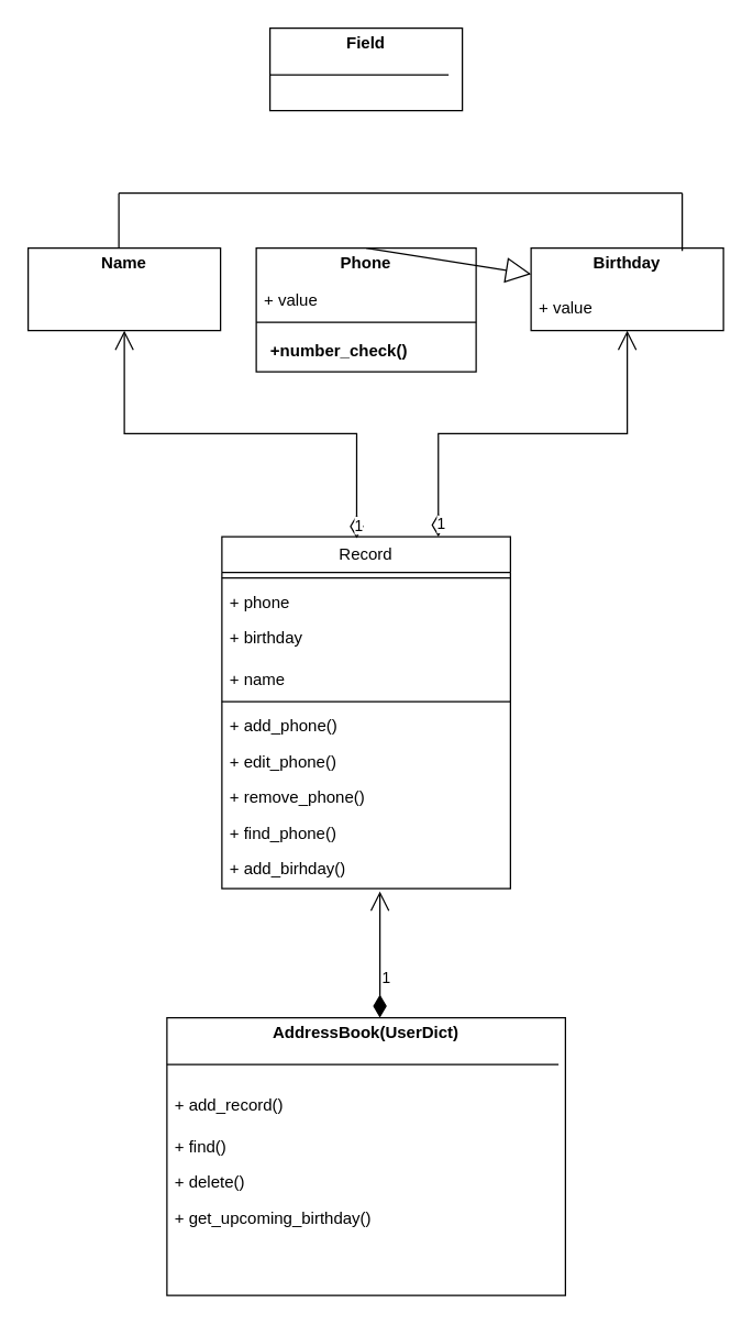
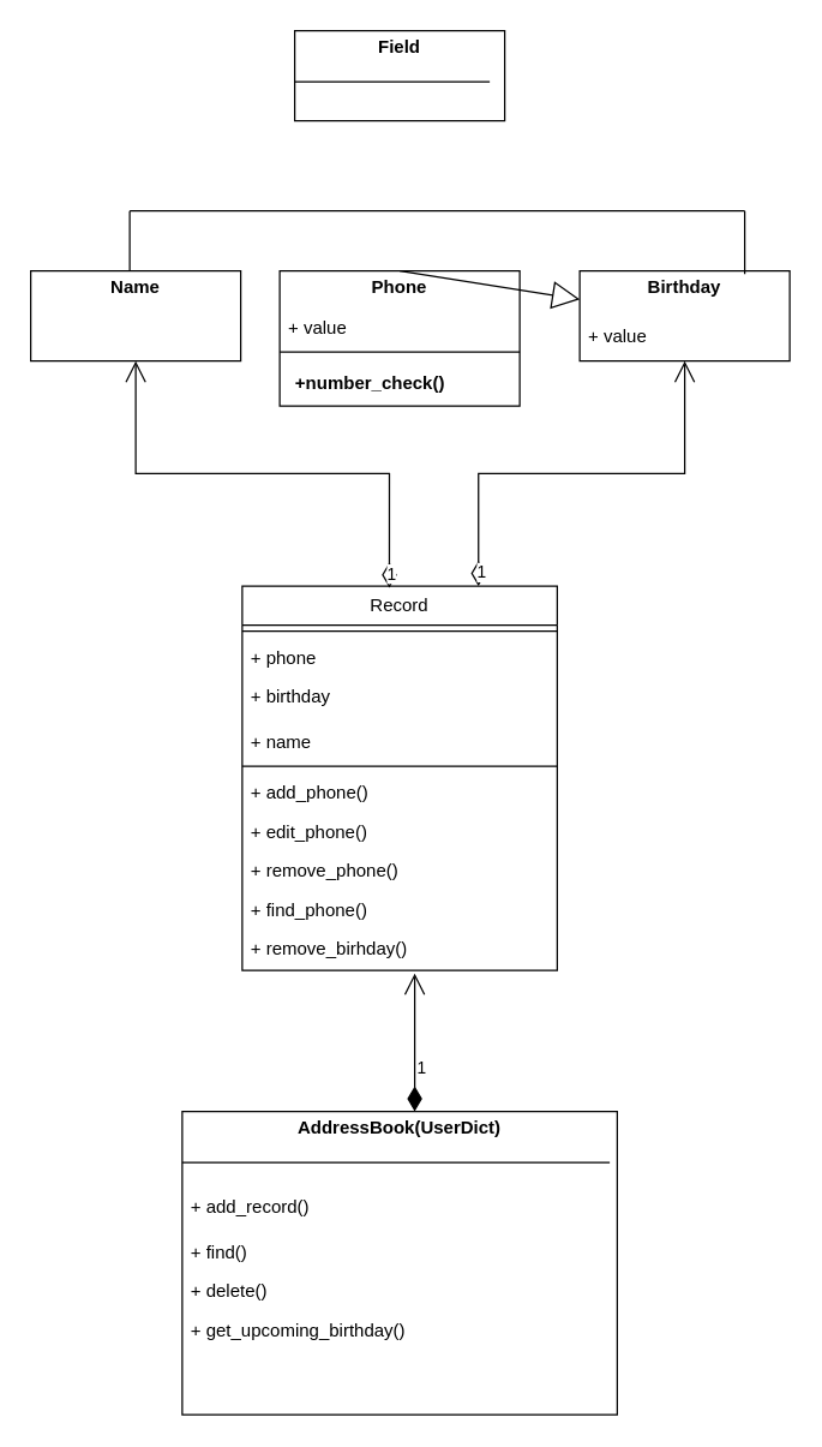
  <mxCell id="0" />
  <mxCell id="1" parent="0" />
  <mxCell id="2" value="&lt;p style=&quot;margin:0px;margin-top:4px;text-align:center;&quot;&gt;&lt;b&gt;Field&lt;/b&gt;&lt;/p&gt;" style="verticalAlign=top;align=left;overflow=fill;html=1;whiteSpace=wrap;" parent="1" vertex="1"><mxGeometry x="196" y="20" width="140" height="60" as="geometry" /></mxCell>
  <mxCell id="3" value="&lt;p style=&quot;margin:0px;margin-top:4px;text-align:center;&quot;&gt;&lt;b&gt;Name&lt;/b&gt;&lt;/p&gt;" style="verticalAlign=top;align=left;overflow=fill;html=1;whiteSpace=wrap;" parent="1" vertex="1"><mxGeometry x="20" y="180" width="140" height="60" as="geometry" /></mxCell>
  <mxCell id="4" value="&lt;p style=&quot;margin:0px;margin-top:4px;text-align:center;&quot;&gt;&lt;b&gt;Phone&lt;/b&gt;&lt;/p&gt;" style="verticalAlign=top;align=left;overflow=fill;html=1;whiteSpace=wrap;" parent="1" vertex="1"><mxGeometry x="186" y="180" width="160" height="90" as="geometry" /></mxCell>
  <mxCell id="5" value="" style="line;strokeWidth=1;fillColor=none;align=left;verticalAlign=middle;spacingTop=-1;spacingLeft=3;spacingRight=3;rotatable=0;labelPosition=right;points=[];portConstraint=eastwest;strokeColor=inherit;" parent="1" vertex="1"><mxGeometry x="186" y="230" width="160" height="8" as="geometry" /></mxCell>
  <mxCell id="6" value="+number_check()" style="text;align=center;fontStyle=1;verticalAlign=middle;spacingLeft=3;spacingRight=3;strokeColor=none;rotatable=0;points=[[0,0.5],[1,0.5]];portConstraint=eastwest;html=1;" parent="1" vertex="1"><mxGeometry x="166" y="240" width="160" height="30" as="geometry" /></mxCell>
  <mxCell id="7" value="&lt;p style=&quot;margin:0px;margin-top:4px;text-align:center;&quot;&gt;&lt;b&gt;Birthday&lt;/b&gt;&lt;/p&gt;" style="verticalAlign=top;align=left;overflow=fill;html=1;whiteSpace=wrap;" parent="1" vertex="1"><mxGeometry x="386" y="180" width="140" height="60" as="geometry" /></mxCell>
  <mxCell id="8" value="Record" style="swimlane;fontStyle=0;childLayout=stackLayout;horizontal=1;startSize=26;fillColor=none;horizontalStack=0;resizeParent=1;resizeParentMax=0;resizeLast=0;collapsible=1;marginBottom=0;whiteSpace=wrap;html=1;" parent="1" vertex="1"><mxGeometry x="161" y="390" width="210" height="256" as="geometry" /></mxCell>
  <mxCell id="9" value="" style="line;strokeWidth=1;fillColor=none;align=left;verticalAlign=middle;spacingTop=-1;spacingLeft=3;spacingRight=3;rotatable=0;labelPosition=right;points=[];portConstraint=eastwest;strokeColor=inherit;" parent="8" vertex="1"><mxGeometry y="26" width="210" height="8" as="geometry" /></mxCell>
  <mxCell id="10" value="+ phone" style="text;strokeColor=none;fillColor=none;align=left;verticalAlign=top;spacingLeft=4;spacingRight=4;overflow=hidden;rotatable=0;points=[[0,0.5],[1,0.5]];portConstraint=eastwest;whiteSpace=wrap;html=1;" parent="8" vertex="1"><mxGeometry y="34" width="210" height="26" as="geometry" /></mxCell>
  <mxCell id="11" value="+ birthday" style="text;strokeColor=none;fillColor=none;align=left;verticalAlign=top;spacingLeft=4;spacingRight=4;overflow=hidden;rotatable=0;points=[[0,0.5],[1,0.5]];portConstraint=eastwest;whiteSpace=wrap;html=1;" parent="8" vertex="1"><mxGeometry y="60" width="210" height="30" as="geometry" /></mxCell>
  <mxCell id="12" value="+ name" style="text;strokeColor=none;fillColor=none;align=left;verticalAlign=top;spacingLeft=4;spacingRight=4;overflow=hidden;rotatable=0;points=[[0,0.5],[1,0.5]];portConstraint=eastwest;whiteSpace=wrap;html=1;" parent="8" vertex="1"><mxGeometry y="90" width="210" height="26" as="geometry" /></mxCell>
  <mxCell id="13" value="" style="line;strokeWidth=1;fillColor=none;align=left;verticalAlign=middle;spacingTop=-1;spacingLeft=3;spacingRight=3;rotatable=0;labelPosition=right;points=[];portConstraint=eastwest;strokeColor=inherit;" parent="8" vertex="1"><mxGeometry y="116" width="210" height="8" as="geometry" /></mxCell>
  <mxCell id="14" value="" style="line;strokeWidth=1;fillColor=none;align=left;verticalAlign=middle;spacingTop=-1;spacingLeft=3;spacingRight=3;rotatable=0;labelPosition=right;points=[];portConstraint=eastwest;strokeColor=inherit;" parent="8" vertex="1"><mxGeometry y="124" width="210" as="geometry" /></mxCell>
  <mxCell id="15" value="+ add_phone()" style="text;strokeColor=none;fillColor=none;align=left;verticalAlign=top;spacingLeft=4;spacingRight=4;overflow=hidden;rotatable=0;points=[[0,0.5],[1,0.5]];portConstraint=eastwest;whiteSpace=wrap;html=1;" parent="8" vertex="1"><mxGeometry y="124" width="210" height="26" as="geometry" /></mxCell>
  <mxCell id="16" value="+ edit_phone()" style="text;strokeColor=none;fillColor=none;align=left;verticalAlign=top;spacingLeft=4;spacingRight=4;overflow=hidden;rotatable=0;points=[[0,0.5],[1,0.5]];portConstraint=eastwest;whiteSpace=wrap;html=1;" parent="8" vertex="1"><mxGeometry y="150" width="210" height="26" as="geometry" /></mxCell>
  <mxCell id="17" value="+ remove_phone()" style="text;strokeColor=none;fillColor=none;align=left;verticalAlign=top;spacingLeft=4;spacingRight=4;overflow=hidden;rotatable=0;points=[[0,0.5],[1,0.5]];portConstraint=eastwest;whiteSpace=wrap;html=1;" parent="8" vertex="1"><mxGeometry y="176" width="210" height="26" as="geometry" /></mxCell>
  <mxCell id="18" value="+ find_phone()" style="text;strokeColor=none;fillColor=none;align=left;verticalAlign=top;spacingLeft=4;spacingRight=4;overflow=hidden;rotatable=0;points=[[0,0.5],[1,0.5]];portConstraint=eastwest;whiteSpace=wrap;html=1;" parent="8" vertex="1"><mxGeometry y="202" width="210" height="26" as="geometry" /></mxCell>
- <mxCell id="19" value="+ add_birhday()" style="text;strokeColor=none;fillColor=none;align=left;verticalAlign=top;spacingLeft=4;spacingRight=4;overflow=hidden;rotatable=0;points=[[0,0.5],[1,0.5]];portConstraint=eastwest;whiteSpace=wrap;html=1;" parent="8" vertex="1"><mxGeometry y="228" width="210" height="28" as="geometry" /></mxCell>
+ <mxCell id="19" value="+ remove_birhday()" style="text;strokeColor=none;fillColor=none;align=left;verticalAlign=top;spacingLeft=4;spacingRight=4;overflow=hidden;rotatable=0;points=[[0,0.5],[1,0.5]];portConstraint=eastwest;whiteSpace=wrap;html=1;" parent="8" vertex="1"><mxGeometry y="228" width="210" height="28" as="geometry" /></mxCell>
  <mxCell id="20" value="&lt;p style=&quot;margin:0px;margin-top:4px;text-align:center;&quot;&gt;&lt;b&gt;AddressBook(UserDict)&lt;/b&gt;&lt;/p&gt;" style="verticalAlign=top;align=left;overflow=fill;html=1;whiteSpace=wrap;" parent="1" vertex="1"><mxGeometry x="121" y="740" width="290" height="202" as="geometry" /></mxCell>
  <mxCell id="21" value="" style="line;strokeWidth=1;fillColor=none;align=left;verticalAlign=middle;spacingTop=-1;spacingLeft=3;spacingRight=3;rotatable=0;labelPosition=right;points=[];portConstraint=eastwest;strokeColor=inherit;" parent="1" vertex="1"><mxGeometry x="121" y="770" width="285" height="8" as="geometry" /></mxCell>
  <mxCell id="22" value="+ add_record()" style="text;strokeColor=none;fillColor=none;align=left;verticalAlign=top;spacingLeft=4;spacingRight=4;overflow=hidden;rotatable=0;points=[[0,0.5],[1,0.5]];portConstraint=eastwest;whiteSpace=wrap;html=1;" parent="1" vertex="1"><mxGeometry x="121" y="790" width="285" height="26" as="geometry" /></mxCell>
  <mxCell id="23" value="+ find()" style="text;strokeColor=none;fillColor=none;align=left;verticalAlign=top;spacingLeft=4;spacingRight=4;overflow=hidden;rotatable=0;points=[[0,0.5],[1,0.5]];portConstraint=eastwest;whiteSpace=wrap;html=1;" parent="1" vertex="1"><mxGeometry x="121" y="820" width="330" height="26" as="geometry" /></mxCell>
  <mxCell id="24" value="+ delete()" style="text;strokeColor=none;fillColor=none;align=left;verticalAlign=top;spacingLeft=4;spacingRight=4;overflow=hidden;rotatable=0;points=[[0,0.5],[1,0.5]];portConstraint=eastwest;whiteSpace=wrap;html=1;" parent="1" vertex="1"><mxGeometry x="121" y="846" width="330" height="26" as="geometry" /></mxCell>
  <mxCell id="25" value="+ get_upcoming_birthday()" style="text;strokeColor=none;fillColor=none;align=left;verticalAlign=top;spacingLeft=4;spacingRight=4;overflow=hidden;rotatable=0;points=[[0,0.5],[1,0.5]];portConstraint=eastwest;whiteSpace=wrap;html=1;" parent="1" vertex="1"><mxGeometry x="121" y="872" width="330" height="26" as="geometry" /></mxCell>
  <mxCell id="26" value="1" style="endArrow=open;html=1;endSize=12;startArrow=diamondThin;startSize=14;startFill=0;edgeStyle=orthogonalEdgeStyle;align=left;verticalAlign=bottom;rounded=0;exitX=0.467;exitY=0.004;exitDx=0;exitDy=0;exitPerimeter=0;entryX=0.5;entryY=1;entryDx=0;entryDy=0;" parent="1" source="8" target="3" edge="1"><mxGeometry x="-1" y="3" relative="1" as="geometry"><mxPoint x="196" y="320" as="sourcePoint" /><mxPoint x="356" y="320" as="targetPoint" /></mxGeometry></mxCell>
  <mxCell id="27" value="1" style="endArrow=open;html=1;endSize=12;startArrow=diamondThin;startSize=14;startFill=0;edgeStyle=orthogonalEdgeStyle;align=left;verticalAlign=bottom;rounded=0;entryX=0.5;entryY=1;entryDx=0;entryDy=0;exitX=0.75;exitY=0;exitDx=0;exitDy=0;" parent="1" source="8" target="7" edge="1"><mxGeometry x="-1" y="3" relative="1" as="geometry"><mxPoint x="196" y="320" as="sourcePoint" /><mxPoint x="356" y="320" as="targetPoint" /></mxGeometry></mxCell>
  <mxCell id="28" value="1" style="endArrow=open;html=1;endSize=12;startArrow=diamondThin;startSize=14;startFill=1;edgeStyle=orthogonalEdgeStyle;align=left;verticalAlign=bottom;rounded=0;" parent="1" edge="1"><mxGeometry x="-0.565" relative="1" as="geometry"><mxPoint x="276" y="740" as="sourcePoint" /><mxPoint x="276" y="648" as="targetPoint" /><mxPoint as="offset" /></mxGeometry></mxCell>
  <mxCell id="29" value="" style="line;strokeWidth=1;fillColor=none;align=left;verticalAlign=middle;spacingTop=-1;spacingLeft=3;spacingRight=3;rotatable=0;labelPosition=right;points=[];portConstraint=eastwest;strokeColor=inherit;" parent="1" vertex="1"><mxGeometry x="196" y="50" width="130" height="8" as="geometry" /></mxCell>
  <mxCell id="30" value="+ value" style="text;strokeColor=none;fillColor=none;align=left;verticalAlign=top;spacingLeft=4;spacingRight=4;overflow=hidden;rotatable=0;points=[[0,0.5],[1,0.5]];portConstraint=eastwest;whiteSpace=wrap;html=1;" parent="1" vertex="1"><mxGeometry x="186" y="204" width="160" height="26" as="geometry" /></mxCell>
  <mxCell id="31" value="+ value" style="text;strokeColor=none;fillColor=none;align=left;verticalAlign=top;spacingLeft=4;spacingRight=4;overflow=hidden;rotatable=0;points=[[0,0.5],[1,0.5]];portConstraint=eastwest;whiteSpace=wrap;html=1;" parent="1" vertex="1"><mxGeometry x="386" y="210" width="140" height="30" as="geometry" /></mxCell>
  <mxCell id="32" value="" style="endArrow=none;html=1;rounded=0;" edge="1" parent="1"><mxGeometry width="50" height="50" relative="1" as="geometry"><mxPoint x="496" y="140" as="sourcePoint" /><mxPoint x="86" y="140" as="targetPoint" /><Array as="points"><mxPoint x="276" y="140" /></Array></mxGeometry></mxCell>
  <mxCell id="33" value="" style="endArrow=none;html=1;rounded=0;" edge="1" parent="1"><mxGeometry width="50" height="50" relative="1" as="geometry"><mxPoint x="86" y="180" as="sourcePoint" /><mxPoint x="86" y="140" as="targetPoint" /></mxGeometry></mxCell>
  <mxCell id="34" value="" style="endArrow=none;html=1;rounded=0;" edge="1" parent="1"><mxGeometry width="50" height="50" relative="1" as="geometry"><mxPoint x="496" y="182" as="sourcePoint" /><mxPoint x="496" y="140" as="targetPoint" /></mxGeometry></mxCell>
  <mxCell id="35" value="" style="endArrow=block;endSize=16;endFill=0;html=1;rounded=0;exitX=0.5;exitY=0;exitDx=0;exitDy=0;" edge="1" parent="1" source="4" target="7"><mxGeometry width="160" relative="1" as="geometry"><mxPoint x="146" y="310" as="sourcePoint" /><mxPoint x="306" y="310" as="targetPoint" /></mxGeometry></mxCell>
